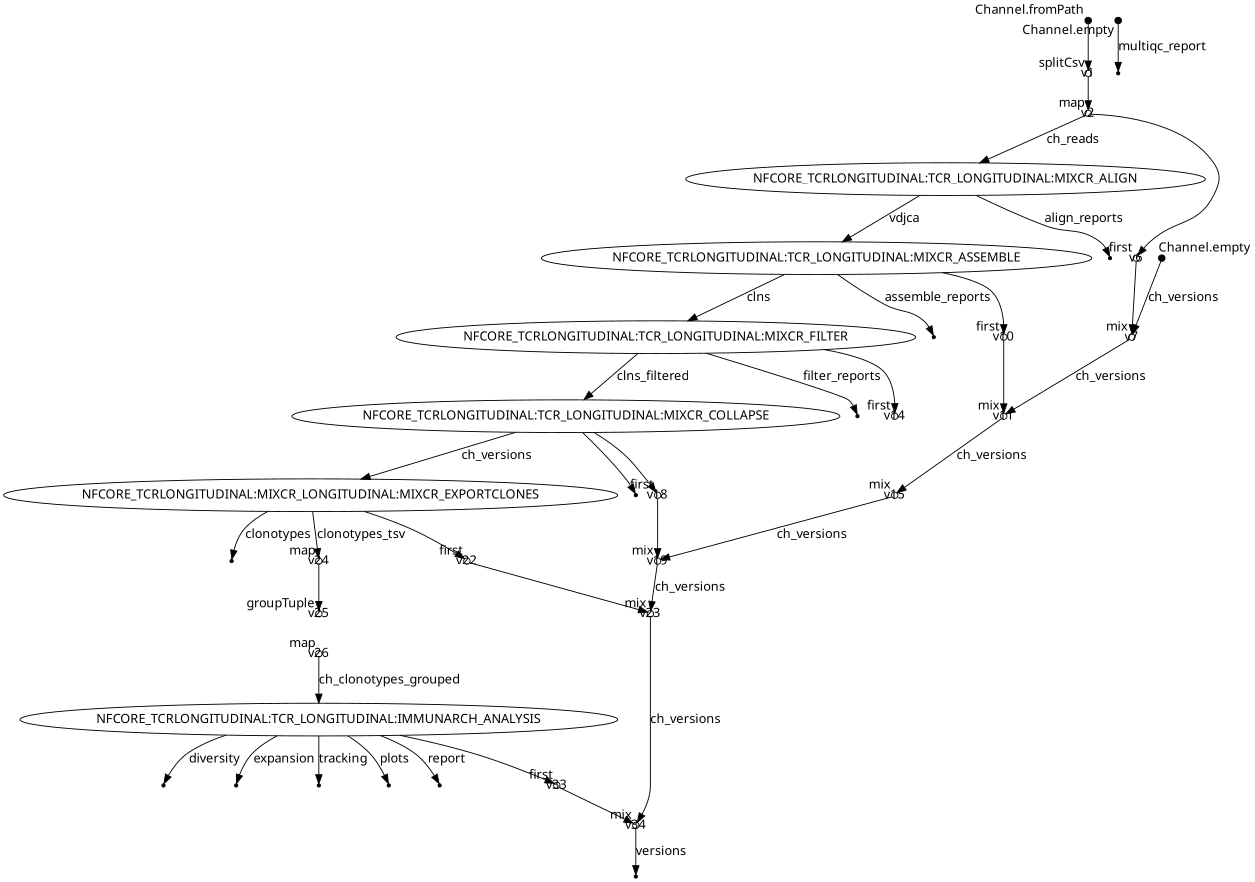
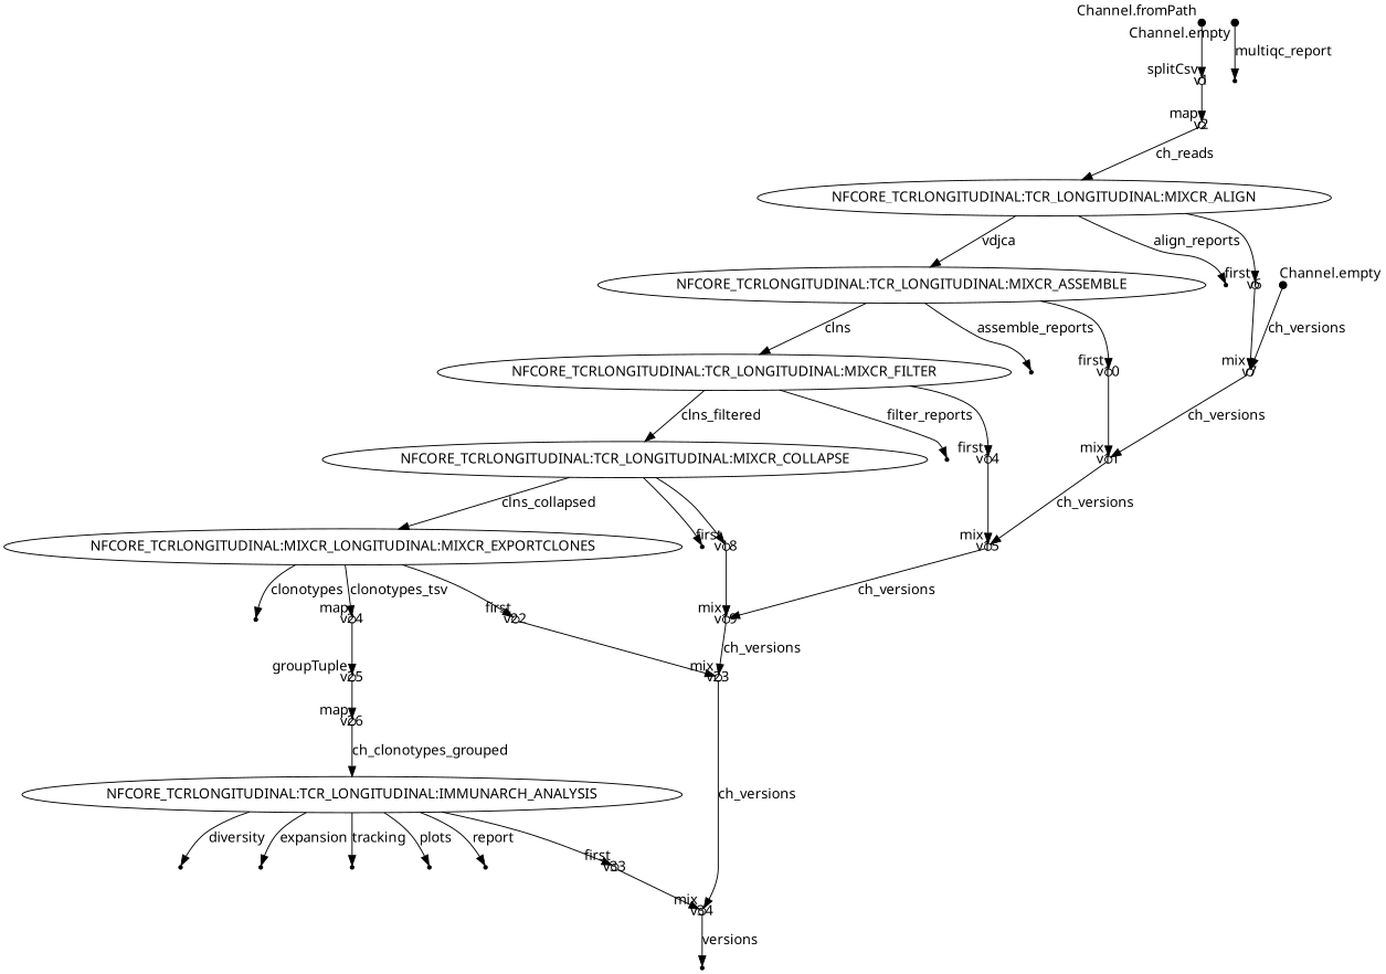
  digraph {
    fontname="Noto Sans"
    rankdir=TB
    node [fixedsize=true fontname="Noto Sans" shape=circle]
    edge [fontname="Noto Sans"]
    v0 [shape=point width=0.1 xlabel="Channel.fromPath"]
    v1 [width=0.1 xlabel=splitCsv]
    v2 [width=0.1 xlabel=map]
    n4 [label="NFCORE_TCRLONGITUDINAL:TCR_LONGITUDINAL:MIXCR_ALIGN" fixedsize="" shape=""]
    n5 [label="NFCORE_TCRLONGITUDINAL:TCR_LONGITUDINAL:MIXCR_ASSEMBLE" fixedsize="" shape=""]
    v5 [shape=point fixedsize=""]
    v6 [width=0.1 xlabel=first]
    n8 [label="NFCORE_TCRLONGITUDINAL:TCR_LONGITUDINAL:MIXCR_FILTER" fixedsize="" shape=""]
    v9 [shape=point fixedsize=""]
    v10 [width=0.1 xlabel=first]
    v7 [width=0.1 xlabel=mix]
    v3 [shape=point width=0.1 xlabel="Channel.empty"]
    v11 [width=0.1 xlabel=mix]
    v15 [width=0.1 xlabel=mix]
    n15 [label="NFCORE_TCRLONGITUDINAL:TCR_LONGITUDINAL:MIXCR_COLLAPSE" fixedsize="" shape=""]
    v13 [shape=point fixedsize=""]
    v14 [width=0.1 xlabel=first]
    v19 [width=0.1 xlabel=mix]
    n19 [label="NFCORE_TCRLONGITUDINAL:MIXCR_LONGITUDINAL:MIXCR_EXPORTCLONES" fixedsize="" shape=""]
    v17 [shape=point fixedsize=""]
    v18 [width=0.1 xlabel=first]
    v23 [width=0.1 xlabel=mix]
    v21 [shape=point fixedsize=""]
    v24 [width=0.1 xlabel=map]
    v22 [width=0.1 xlabel=first]
    v34 [width=0.1 xlabel=mix]
    v25 [width=0.1 xlabel=groupTuple]
    v35 [shape=point fixedsize=""]
    v26 [width=0.1 xlabel=map]
    n30 [label="NFCORE_TCRLONGITUDINAL:TCR_LONGITUDINAL:IMMUNARCH_ANALYSIS" fixedsize="" shape=""]
    v32 [shape=point fixedsize=""]
    v31 [shape=point fixedsize=""]
    v30 [shape=point fixedsize=""]
    v29 [shape=point fixedsize=""]
    v28 [shape=point fixedsize=""]
    v33 [width=0.1 xlabel=first]
    v36 [shape=point width=0.1 xlabel="Channel.empty"]
    v37 [shape=point fixedsize=""]
    v0 -> v1
    v1 -> v2
    v2 -> n4 [label=ch_reads]
    n4 -> n5 [label=vdjca]
    n4 -> v5 [label=align_reports]
-   v2 -> v6
+   n4 -> v6
    n5 -> n8 [label=clns]
    n5 -> v9 [label=assemble_reports]
    n5 -> v10
    v6 -> v7
    n8 -> n15 [label=clns_filtered]
    n8 -> v13 [label=filter_reports]
    n8 -> v14
    v10 -> v11
    v7 -> v11 [label=ch_versions]
    v3 -> v7 [label=ch_versions]
    v11 -> v15 [label=ch_versions]
    v15 -> v19 [label=ch_versions]
-   n15 -> n19 [label=ch_versions]
+   n15 -> n19 [label=clns_collapsed]
    n15 -> v17
    n15 -> v18
+   v14 -> v15
    v19 -> v23 [label=ch_versions]
    n19 -> v21 [label=clonotypes]
    n19 -> v24 [label=clonotypes_tsv]
    n19 -> v22
    v18 -> v19
    v23 -> v34 [label=ch_versions]
    v24 -> v25
    v22 -> v23
    v34 -> v35 [label=versions]
+   v25 -> v26
    v26 -> n30 [label=ch_clonotypes_grouped]
    n30 -> v32 [label=diversity]
    n30 -> v31 [label=expansion]
    n30 -> v30 [label=tracking]
    n30 -> v29 [label=plots]
    n30 -> v28 [label=report]
    n30 -> v33
    v33 -> v34
    v36 -> v37 [label=multiqc_report]
  }
